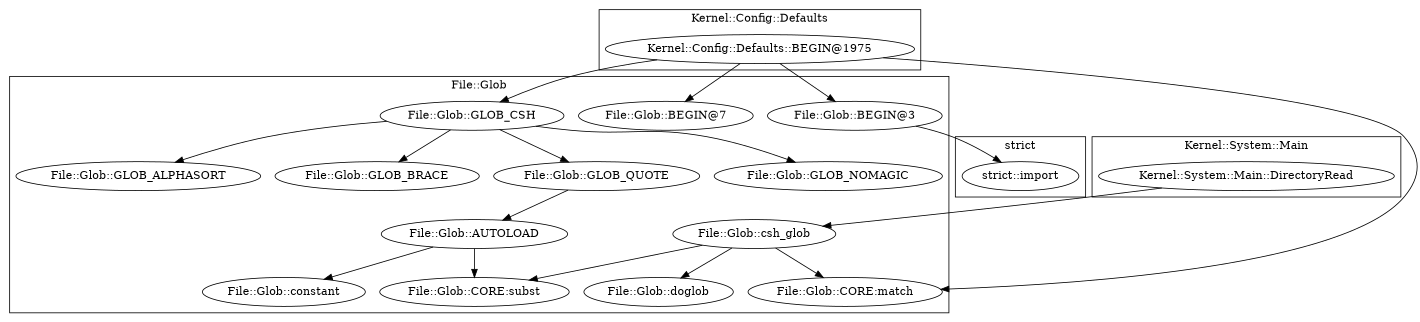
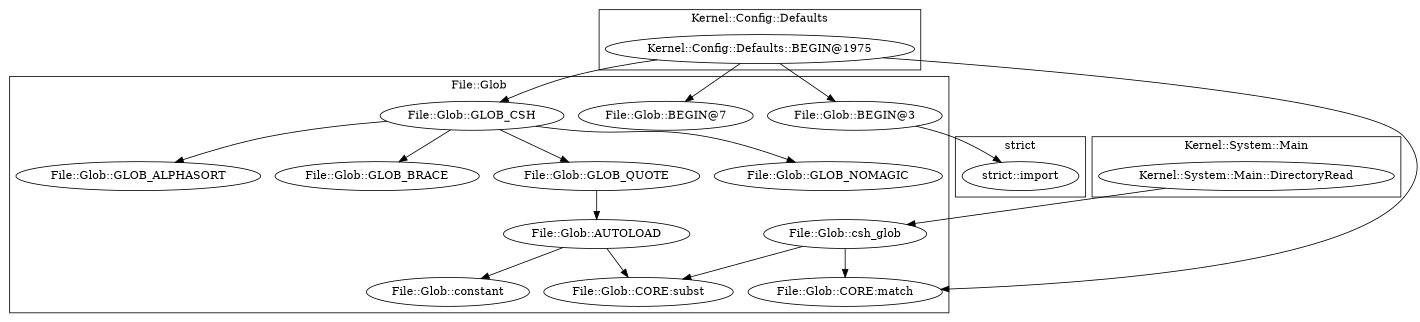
  digraph {
    "File::Glob::CORE:subst"
    "File::Glob::GLOB_ALPHASORT"
    "File::Glob::GLOB_CSH"
    "File::Glob::BEGIN@7"
    "File::Glob::constant"
-   "File::Glob::doglob"
    "File::Glob::GLOB_BRACE"
    "File::Glob::GLOB_QUOTE"
    "File::Glob::GLOB_NOMAGIC"
    "File::Glob::AUTOLOAD"
    "File::Glob::BEGIN@3"
    "File::Glob::csh_glob"
    "File::Glob::CORE:match"
    "strict::import"
    "Kernel::Config::Defaults::BEGIN@1975"
    "Kernel::System::Main::DirectoryRead"
    subgraph cluster_1 {
      label="File::Glob"
      "File::Glob::CORE:subst"
      "File::Glob::GLOB_ALPHASORT"
      "File::Glob::GLOB_CSH"
      "File::Glob::BEGIN@7"
      "File::Glob::constant"
-     "File::Glob::doglob"
      "File::Glob::GLOB_BRACE"
      "File::Glob::GLOB_QUOTE"
      "File::Glob::GLOB_NOMAGIC"
      "File::Glob::AUTOLOAD"
      "File::Glob::BEGIN@3"
      "File::Glob::csh_glob"
      "File::Glob::CORE:match"
    }
    subgraph cluster_2 {
      label="strict"
      "strict::import"
    }
    subgraph cluster_3 {
      label="Kernel::Config::Defaults"
      "Kernel::Config::Defaults::BEGIN@1975"
    }
    subgraph cluster_4 {
      label="Kernel::System::Main"
      "Kernel::System::Main::DirectoryRead"
    }
    "File::Glob::GLOB_CSH" -> "File::Glob::GLOB_ALPHASORT"
    "File::Glob::GLOB_CSH" -> "File::Glob::GLOB_BRACE"
    "File::Glob::GLOB_CSH" -> "File::Glob::GLOB_QUOTE"
    "File::Glob::GLOB_CSH" -> "File::Glob::GLOB_NOMAGIC"
    "File::Glob::GLOB_QUOTE" -> "File::Glob::AUTOLOAD"
    "File::Glob::AUTOLOAD" -> "File::Glob::CORE:subst"
    "File::Glob::AUTOLOAD" -> "File::Glob::constant"
    "File::Glob::BEGIN@3" -> "strict::import"
    "File::Glob::csh_glob" -> "File::Glob::CORE:subst"
-   "File::Glob::csh_glob" -> "File::Glob::doglob"
    "File::Glob::csh_glob" -> "File::Glob::CORE:match"
    "Kernel::Config::Defaults::BEGIN@1975" -> "File::Glob::GLOB_CSH"
    "Kernel::Config::Defaults::BEGIN@1975" -> "File::Glob::BEGIN@7"
    "Kernel::Config::Defaults::BEGIN@1975" -> "File::Glob::BEGIN@3"
    "Kernel::Config::Defaults::BEGIN@1975" -> "File::Glob::CORE:match"
    "Kernel::System::Main::DirectoryRead" -> "File::Glob::csh_glob"
  }
